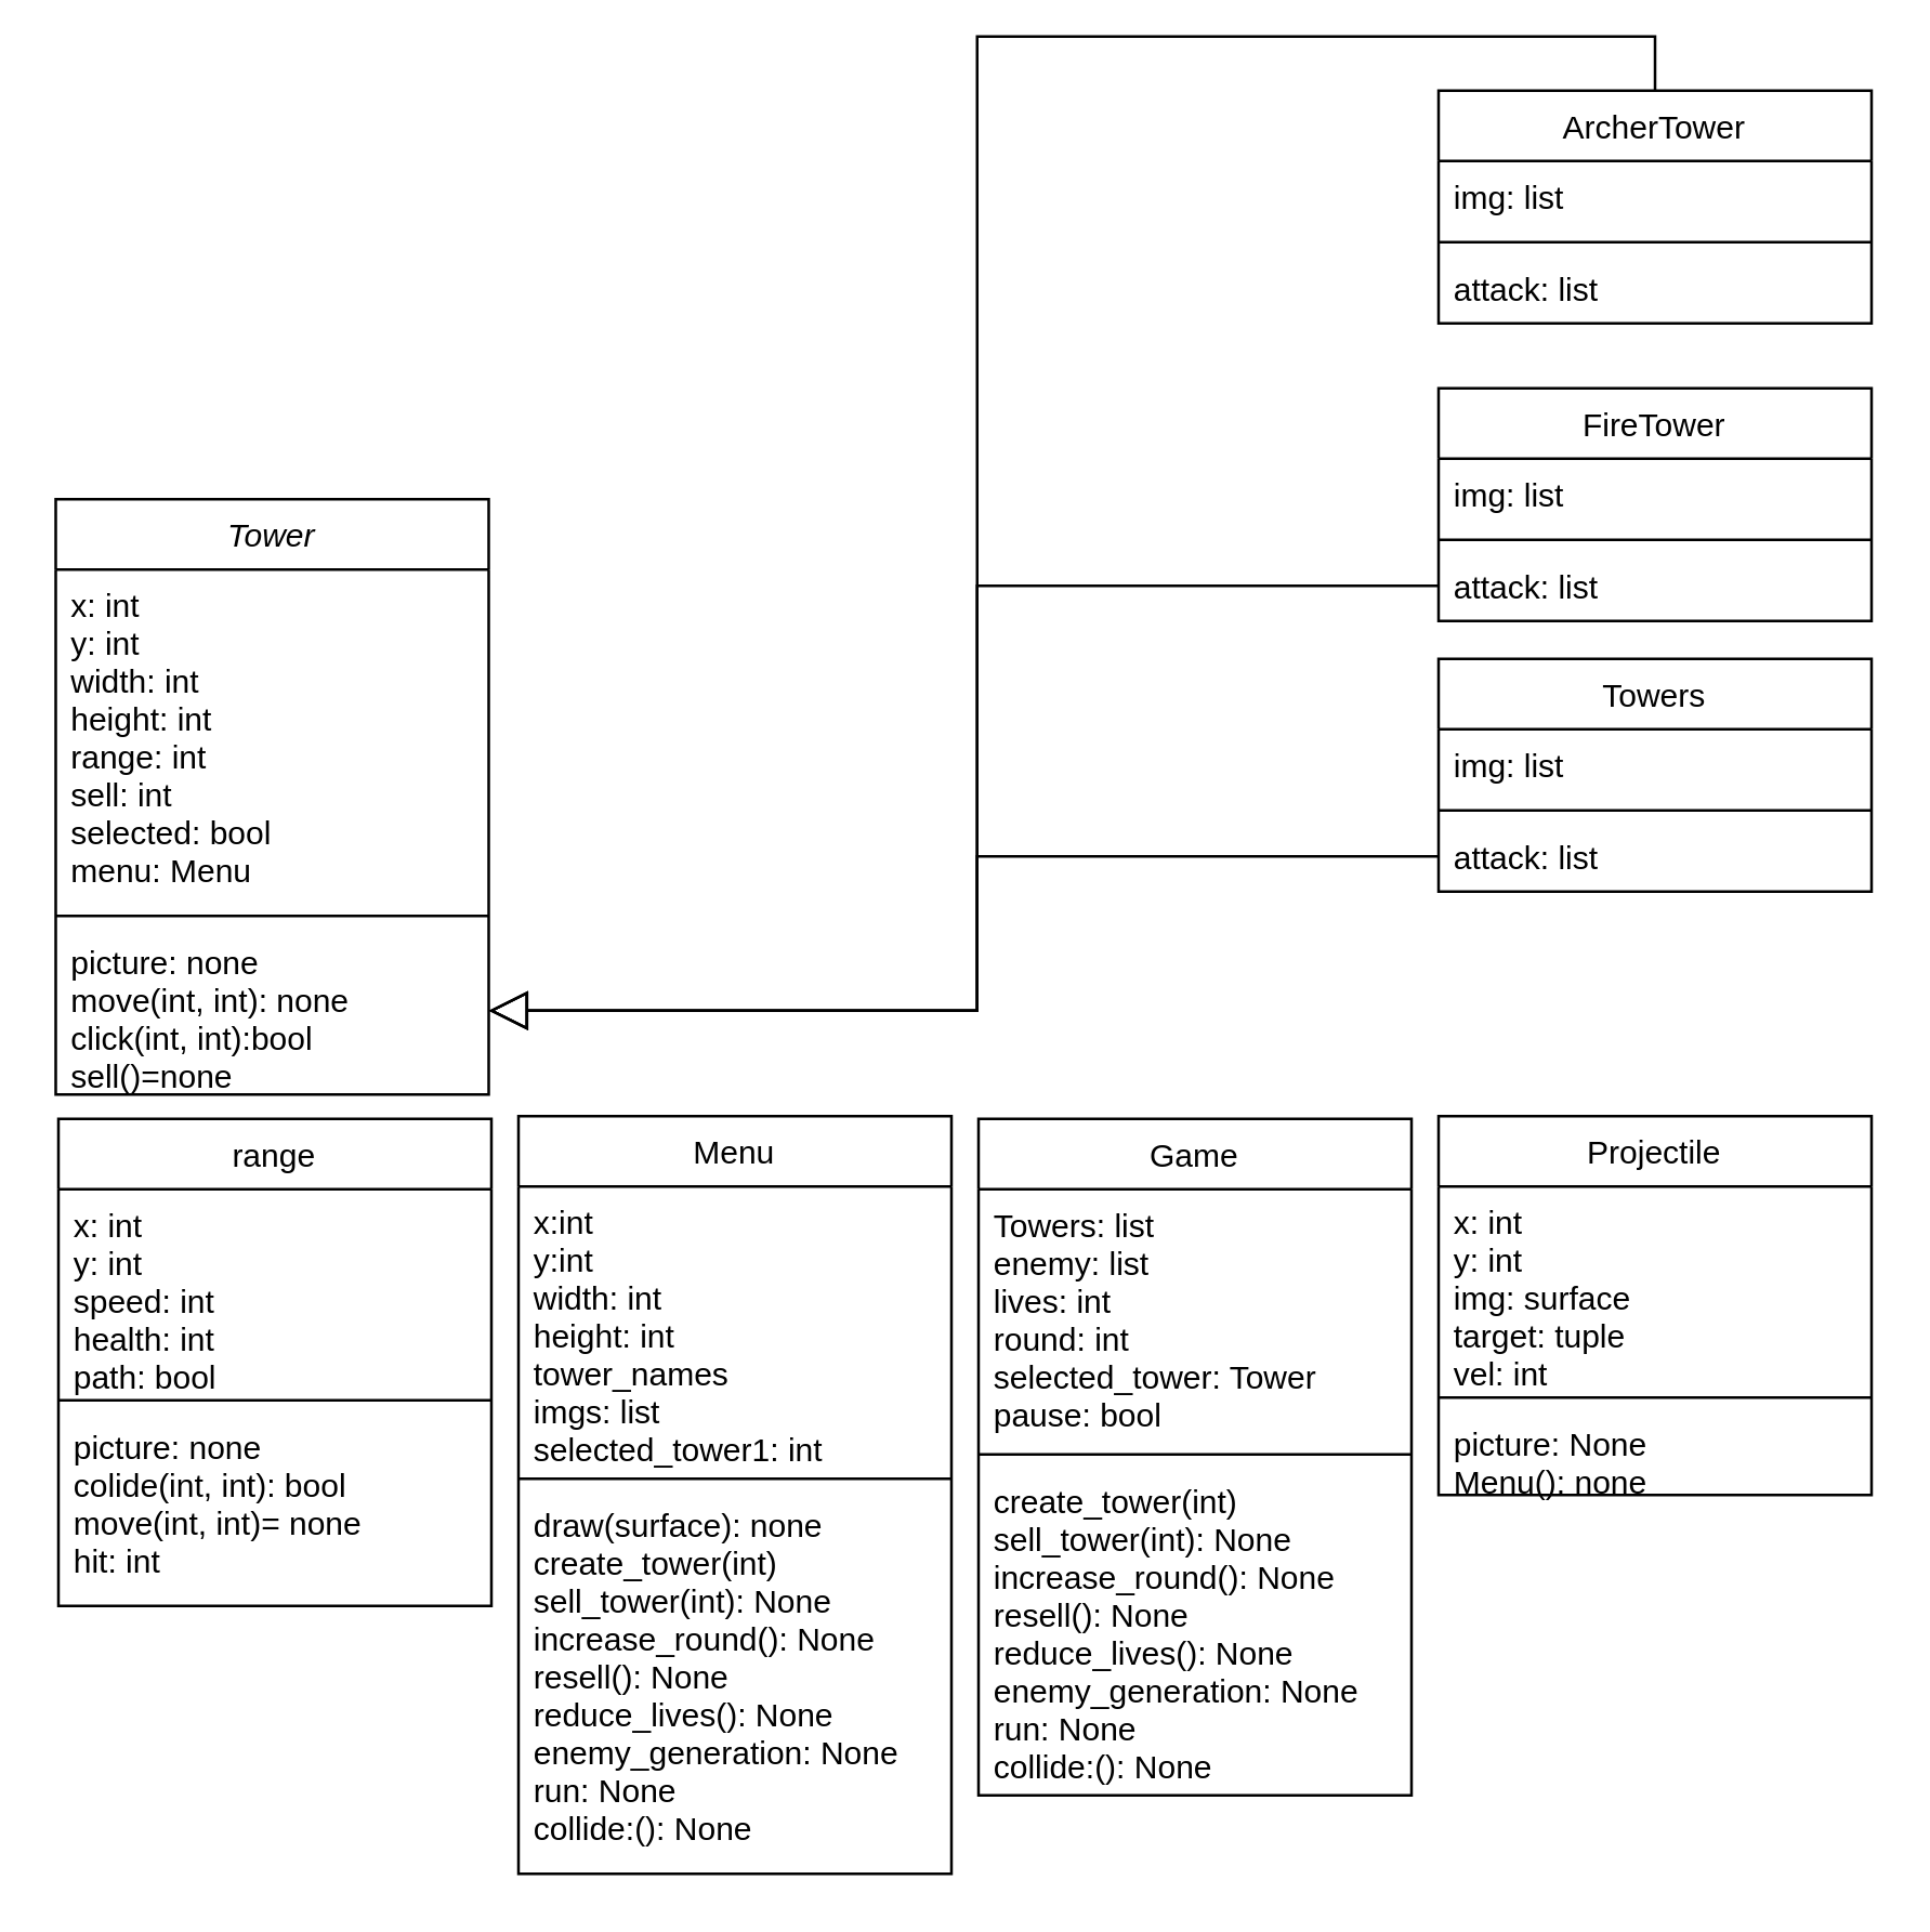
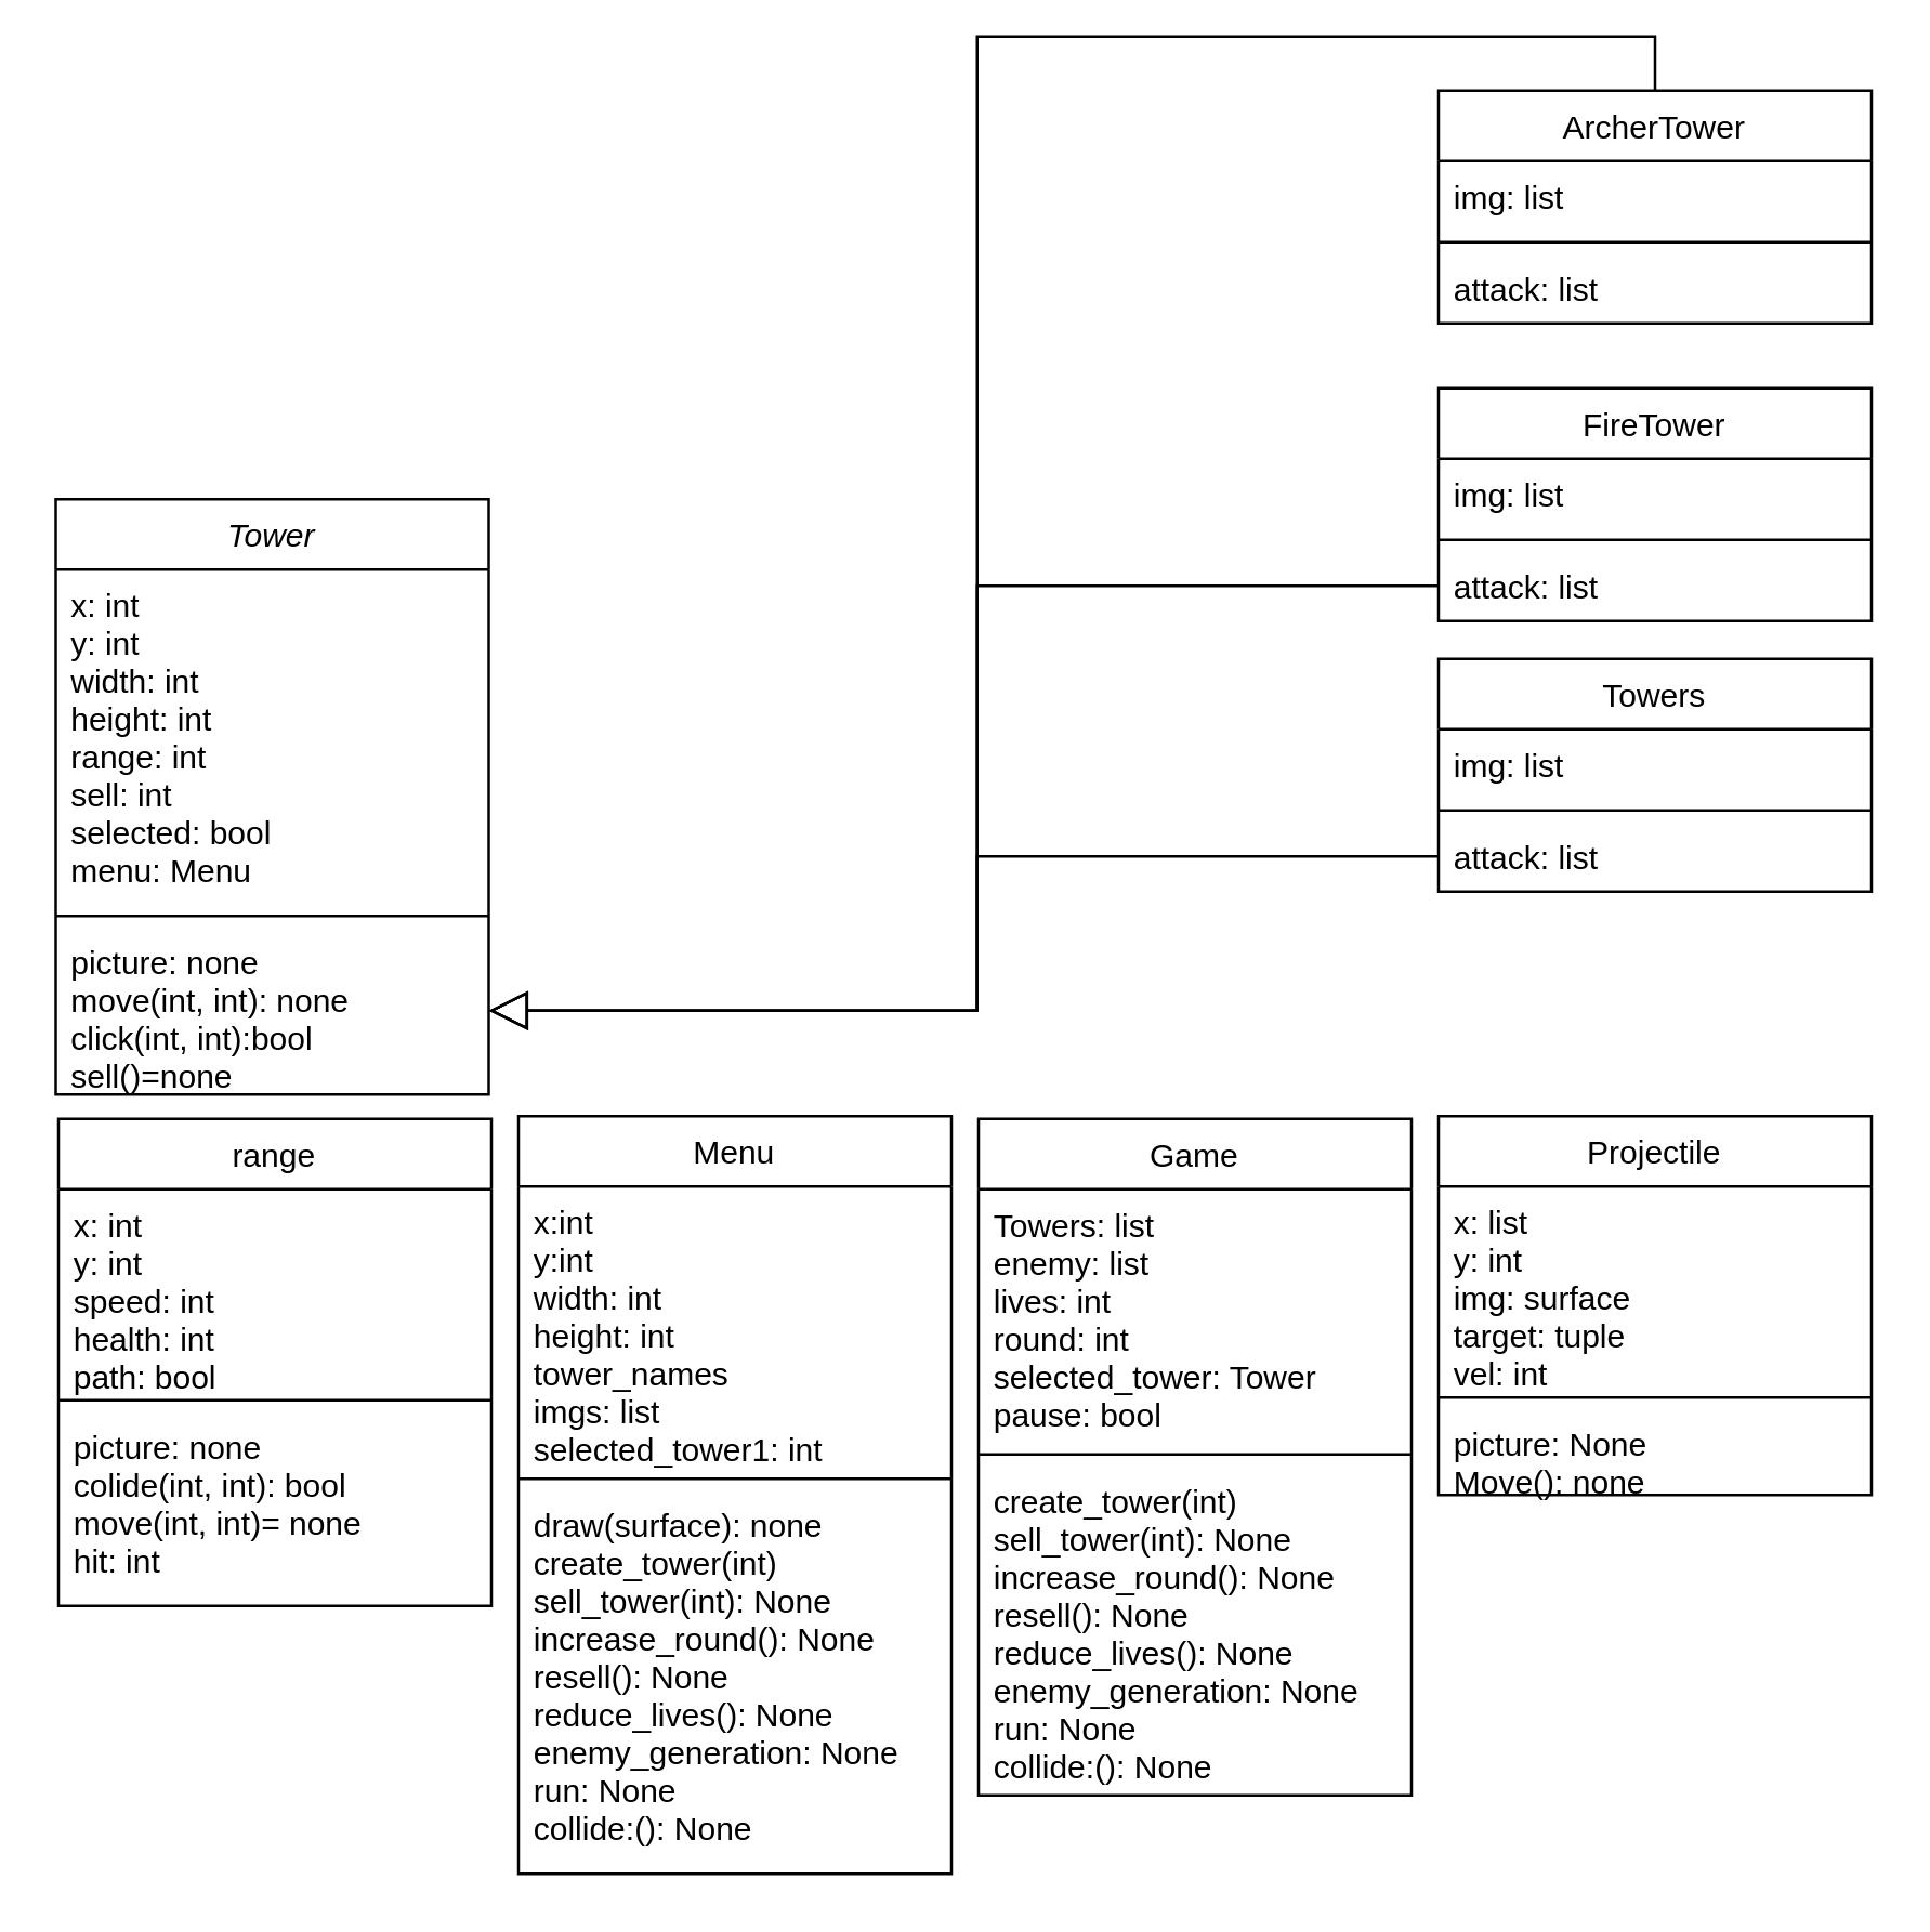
  <mxCell id="0" />
  <mxCell id="1" parent="0" />
  <mxCell id="2" value="Tower" style="swimlane;fontStyle=2;align=center;verticalAlign=top;childLayout=stackLayout;horizontal=1;startSize=26;horizontalStack=0;resizeParent=1;resizeLast=0;collapsible=1;marginBottom=0;rounded=0;shadow=0;strokeWidth=1;" parent="1" vertex="1"><mxGeometry x="20" y="171" width="160" height="220" as="geometry"><mxRectangle x="230" y="140" width="160" height="26" as="alternateBounds" /></mxGeometry></mxCell>
  <mxCell id="3" value="x: int&#10;y: int&#10;width: int&#10;height: int&#10;range: int&#10;sell: int&#10;selected: bool&#10;menu: Menu" style="text;align=left;verticalAlign=top;spacingLeft=4;spacingRight=4;overflow=hidden;rotatable=0;points=[[0,0.5],[1,0.5]];portConstraint=eastwest;" parent="2" vertex="1"><mxGeometry y="26" width="160" height="124" as="geometry" /></mxCell>
  <mxCell id="4" value="" style="line;html=1;strokeWidth=1;align=left;verticalAlign=middle;spacingTop=-1;spacingLeft=3;spacingRight=3;rotatable=0;labelPosition=right;points=[];portConstraint=eastwest;" parent="2" vertex="1"><mxGeometry y="150" width="160" height="8" as="geometry" /></mxCell>
  <mxCell id="5" value="picture: none&#10;move(int, int): none&#10;click(int, int):bool&#10;sell()=none&#10;" style="text;align=left;verticalAlign=top;spacingLeft=4;spacingRight=4;overflow=hidden;rotatable=0;points=[[0,0.5],[1,0.5]];portConstraint=eastwest;" parent="2" vertex="1"><mxGeometry y="158" width="160" height="62" as="geometry" /></mxCell>
  <mxCell id="6" value="range" style="swimlane;fontStyle=0;align=center;verticalAlign=top;childLayout=stackLayout;horizontal=1;startSize=26;horizontalStack=0;resizeParent=1;resizeLast=0;collapsible=1;marginBottom=0;rounded=0;shadow=0;strokeWidth=1;" parent="1" vertex="1"><mxGeometry x="21" y="400" width="160" height="180" as="geometry"><mxRectangle x="130" y="380" width="160" height="26" as="alternateBounds" /></mxGeometry></mxCell>
  <mxCell id="7" value="x: int&#10;y: int &#10;speed: int&#10;health: int&#10;path: bool" style="text;align=left;verticalAlign=top;spacingLeft=4;spacingRight=4;overflow=hidden;rotatable=0;points=[[0,0.5],[1,0.5]];portConstraint=eastwest;" parent="6" vertex="1"><mxGeometry y="26" width="160" height="74" as="geometry" /></mxCell>
  <mxCell id="8" value="" style="line;html=1;strokeWidth=1;align=left;verticalAlign=middle;spacingTop=-1;spacingLeft=3;spacingRight=3;rotatable=0;labelPosition=right;points=[];portConstraint=eastwest;" parent="6" vertex="1"><mxGeometry y="100" width="160" height="8" as="geometry" /></mxCell>
  <mxCell id="9" value="picture: none&#10;colide(int, int): bool&#10;move(int, int)= none&#10;hit: int" style="text;align=left;verticalAlign=top;spacingLeft=4;spacingRight=4;overflow=hidden;rotatable=0;points=[[0,0.5],[1,0.5]];portConstraint=eastwest;fontStyle=0" parent="6" vertex="1"><mxGeometry y="108" width="160" height="62" as="geometry" /></mxCell>
  <mxCell id="10" value="Game" style="swimlane;fontStyle=0;align=center;verticalAlign=top;childLayout=stackLayout;horizontal=1;startSize=26;horizontalStack=0;resizeParent=1;resizeLast=0;collapsible=1;marginBottom=0;rounded=0;shadow=0;strokeWidth=1;" parent="1" vertex="1"><mxGeometry x="361" y="400" width="160" height="250" as="geometry"><mxRectangle x="340" y="380" width="170" height="26" as="alternateBounds" /></mxGeometry></mxCell>
  <mxCell id="11" value="Towers: list&#10;enemy: list&#10;lives: int&#10;round: int&#10;selected_tower: Tower&#10;pause: bool &#10;" style="text;align=left;verticalAlign=top;spacingLeft=4;spacingRight=4;overflow=hidden;rotatable=0;points=[[0,0.5],[1,0.5]];portConstraint=eastwest;" parent="10" vertex="1"><mxGeometry y="26" width="160" height="94" as="geometry" /></mxCell>
  <mxCell id="12" value="" style="line;html=1;strokeWidth=1;align=left;verticalAlign=middle;spacingTop=-1;spacingLeft=3;spacingRight=3;rotatable=0;labelPosition=right;points=[];portConstraint=eastwest;" parent="10" vertex="1"><mxGeometry y="120" width="160" height="8" as="geometry" /></mxCell>
  <mxCell id="13" value="create_tower(int)&#10;sell_tower(int): None&#10;increase_round(): None&#10;resell(): None&#10;reduce_lives(): None&#10;enemy_generation: None&#10;run: None&#10;collide:(): None" style="text;align=left;verticalAlign=top;spacingLeft=4;spacingRight=4;overflow=hidden;rotatable=0;points=[[0,0.5],[1,0.5]];portConstraint=eastwest;" parent="10" vertex="1"><mxGeometry y="128" width="160" height="120" as="geometry" /></mxCell>
  <mxCell id="14" style="edgeStyle=orthogonalEdgeStyle;rounded=0;orthogonalLoop=1;jettySize=auto;html=1;exitX=0.5;exitY=0;exitDx=0;exitDy=0;entryX=1;entryY=0.5;entryDx=0;entryDy=0;endArrow=block;endFill=0;endSize=12;" parent="1" source="33" target="5" edge="1"><mxGeometry relative="1" as="geometry" /></mxCell>
  <mxCell id="15" value="Towers" style="swimlane;fontStyle=0;align=center;verticalAlign=top;childLayout=stackLayout;horizontal=1;startSize=26;horizontalStack=0;resizeParent=1;resizeLast=0;collapsible=1;marginBottom=0;rounded=0;shadow=0;strokeWidth=1;" parent="1" vertex="1"><mxGeometry x="531" y="230" width="160" height="86" as="geometry"><mxRectangle x="550" y="140" width="160" height="26" as="alternateBounds" /></mxGeometry></mxCell>
  <mxCell id="16" value="img: list" style="text;align=left;verticalAlign=top;spacingLeft=4;spacingRight=4;overflow=hidden;rotatable=0;points=[[0,0.5],[1,0.5]];portConstraint=eastwest;" parent="15" vertex="1"><mxGeometry y="26" width="160" height="26" as="geometry" /></mxCell>
  <mxCell id="17" value="" style="line;html=1;strokeWidth=1;align=left;verticalAlign=middle;spacingTop=-1;spacingLeft=3;spacingRight=3;rotatable=0;labelPosition=right;points=[];portConstraint=eastwest;" parent="15" vertex="1"><mxGeometry y="52" width="160" height="8" as="geometry" /></mxCell>
  <mxCell id="18" value="attack: list" style="text;align=left;verticalAlign=top;spacingLeft=4;spacingRight=4;overflow=hidden;rotatable=0;points=[[0,0.5],[1,0.5]];portConstraint=eastwest;" parent="15" vertex="1"><mxGeometry y="60" width="160" height="26" as="geometry" /></mxCell>
  <mxCell id="19" value="FireTower" style="swimlane;fontStyle=0;align=center;verticalAlign=top;childLayout=stackLayout;horizontal=1;startSize=26;horizontalStack=0;resizeParent=1;resizeLast=0;collapsible=1;marginBottom=0;rounded=0;shadow=0;strokeWidth=1;" parent="1" vertex="1"><mxGeometry x="531" y="130" width="160" height="86" as="geometry"><mxRectangle x="550" y="140" width="160" height="26" as="alternateBounds" /></mxGeometry></mxCell>
  <mxCell id="20" value="img: list" style="text;align=left;verticalAlign=top;spacingLeft=4;spacingRight=4;overflow=hidden;rotatable=0;points=[[0,0.5],[1,0.5]];portConstraint=eastwest;" parent="19" vertex="1"><mxGeometry y="26" width="160" height="26" as="geometry" /></mxCell>
  <mxCell id="21" value="" style="line;html=1;strokeWidth=1;align=left;verticalAlign=middle;spacingTop=-1;spacingLeft=3;spacingRight=3;rotatable=0;labelPosition=right;points=[];portConstraint=eastwest;" parent="19" vertex="1"><mxGeometry y="52" width="160" height="8" as="geometry" /></mxCell>
  <mxCell id="22" value="attack: list" style="text;align=left;verticalAlign=top;spacingLeft=4;spacingRight=4;overflow=hidden;rotatable=0;points=[[0,0.5],[1,0.5]];portConstraint=eastwest;" parent="19" vertex="1"><mxGeometry y="60" width="160" height="26" as="geometry" /></mxCell>
  <mxCell id="23" style="edgeStyle=orthogonalEdgeStyle;rounded=0;orthogonalLoop=1;jettySize=auto;html=1;exitX=0;exitY=0.5;exitDx=0;exitDy=0;endArrow=block;endFill=0;endSize=12;" parent="1" source="22" target="5" edge="1"><mxGeometry relative="1" as="geometry" /></mxCell>
  <mxCell id="24" style="edgeStyle=orthogonalEdgeStyle;rounded=0;orthogonalLoop=1;jettySize=auto;html=1;exitX=0;exitY=0.5;exitDx=0;exitDy=0;endArrow=block;endFill=0;endSize=12;" parent="1" source="18" target="5" edge="1"><mxGeometry relative="1" as="geometry" /></mxCell>
  <mxCell id="25" value="Menu" style="swimlane;fontStyle=0;align=center;verticalAlign=top;childLayout=stackLayout;horizontal=1;startSize=26;horizontalStack=0;resizeParent=1;resizeLast=0;collapsible=1;marginBottom=0;rounded=0;shadow=0;strokeWidth=1;" parent="1" vertex="1"><mxGeometry x="191" y="399" width="160" height="280" as="geometry"><mxRectangle x="340" y="380" width="170" height="26" as="alternateBounds" /></mxGeometry></mxCell>
  <mxCell id="26" value="x:int &#10;y:int&#10;width: int&#10;height: int&#10;tower_names&#10;imgs: list&#10;selected_tower1: int&#10;" style="text;align=left;verticalAlign=top;spacingLeft=4;spacingRight=4;overflow=hidden;rotatable=0;points=[[0,0.5],[1,0.5]];portConstraint=eastwest;" parent="25" vertex="1"><mxGeometry y="26" width="160" height="104" as="geometry" /></mxCell>
  <mxCell id="27" value="" style="line;html=1;strokeWidth=1;align=left;verticalAlign=middle;spacingTop=-1;spacingLeft=3;spacingRight=3;rotatable=0;labelPosition=right;points=[];portConstraint=eastwest;" parent="25" vertex="1"><mxGeometry y="130" width="160" height="8" as="geometry" /></mxCell>
  <mxCell id="28" value="draw(surface): none&#10;create_tower(int)&#10;sell_tower(int): None&#10;increase_round(): None&#10;resell(): None&#10;reduce_lives(): None&#10;enemy_generation: None&#10;run: None&#10;collide:(): None" style="text;align=left;verticalAlign=top;spacingLeft=4;spacingRight=4;overflow=hidden;rotatable=0;points=[[0,0.5],[1,0.5]];portConstraint=eastwest;" parent="25" vertex="1"><mxGeometry y="138" width="160" height="142" as="geometry" /></mxCell>
  <mxCell id="29" value="Projectile" style="swimlane;fontStyle=0;align=center;verticalAlign=top;childLayout=stackLayout;horizontal=1;startSize=26;horizontalStack=0;resizeParent=1;resizeLast=0;collapsible=1;marginBottom=0;rounded=0;shadow=0;strokeWidth=1;" parent="1" vertex="1"><mxGeometry x="531" y="399" width="160" height="140" as="geometry"><mxRectangle x="550" y="140" width="160" height="26" as="alternateBounds" /></mxGeometry></mxCell>
- <mxCell id="30" value="x: int&#10;y: int&#10;img: surface&#10;target: tuple&#10;vel: int" style="text;align=left;verticalAlign=top;spacingLeft=4;spacingRight=4;overflow=hidden;rotatable=0;points=[[0,0.5],[1,0.5]];portConstraint=eastwest;" parent="29" vertex="1"><mxGeometry y="26" width="160" height="74" as="geometry" /></mxCell>
+ <mxCell id="30" value="x: list&#10;y: int&#10;img: surface&#10;target: tuple&#10;vel: int" style="text;align=left;verticalAlign=top;spacingLeft=4;spacingRight=4;overflow=hidden;rotatable=0;points=[[0,0.5],[1,0.5]];portConstraint=eastwest;" parent="29" vertex="1"><mxGeometry y="26" width="160" height="74" as="geometry" /></mxCell>
  <mxCell id="31" value="" style="line;html=1;strokeWidth=1;align=left;verticalAlign=middle;spacingTop=-1;spacingLeft=3;spacingRight=3;rotatable=0;labelPosition=right;points=[];portConstraint=eastwest;" parent="29" vertex="1"><mxGeometry y="100" width="160" height="8" as="geometry" /></mxCell>
- <mxCell id="32" value="picture: None&#10;Menu(): none" style="text;align=left;verticalAlign=top;spacingLeft=4;spacingRight=4;overflow=hidden;rotatable=0;points=[[0,0.5],[1,0.5]];portConstraint=eastwest;" parent="29" vertex="1"><mxGeometry y="108" width="160" height="32" as="geometry" /></mxCell>
+ <mxCell id="32" value="picture: None&#10;Move(): none" style="text;align=left;verticalAlign=top;spacingLeft=4;spacingRight=4;overflow=hidden;rotatable=0;points=[[0,0.5],[1,0.5]];portConstraint=eastwest;" parent="29" vertex="1"><mxGeometry y="108" width="160" height="32" as="geometry" /></mxCell>
  <mxCell id="33" value="ArcherTower" style="swimlane;fontStyle=0;align=center;verticalAlign=top;childLayout=stackLayout;horizontal=1;startSize=26;horizontalStack=0;resizeParent=1;resizeLast=0;collapsible=1;marginBottom=0;rounded=0;shadow=0;strokeWidth=1;" parent="1" vertex="1"><mxGeometry x="531" y="20" width="160" height="86" as="geometry"><mxRectangle x="550" y="140" width="160" height="26" as="alternateBounds" /></mxGeometry></mxCell>
  <mxCell id="34" value="img: list" style="text;align=left;verticalAlign=top;spacingLeft=4;spacingRight=4;overflow=hidden;rotatable=0;points=[[0,0.5],[1,0.5]];portConstraint=eastwest;" parent="33" vertex="1"><mxGeometry y="26" width="160" height="26" as="geometry" /></mxCell>
  <mxCell id="35" value="" style="line;html=1;strokeWidth=1;align=left;verticalAlign=middle;spacingTop=-1;spacingLeft=3;spacingRight=3;rotatable=0;labelPosition=right;points=[];portConstraint=eastwest;" parent="33" vertex="1"><mxGeometry y="52" width="160" height="8" as="geometry" /></mxCell>
  <mxCell id="36" value="attack: list" style="text;align=left;verticalAlign=top;spacingLeft=4;spacingRight=4;overflow=hidden;rotatable=0;points=[[0,0.5],[1,0.5]];portConstraint=eastwest;" parent="33" vertex="1"><mxGeometry y="60" width="160" height="26" as="geometry" /></mxCell>
